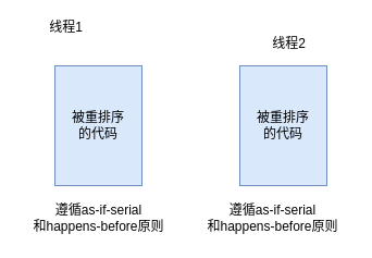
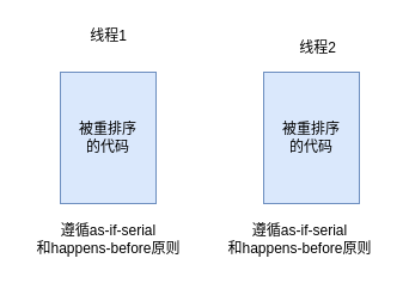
  <mxCell id="0" />
  <mxCell id="1" parent="0" />
  <mxCell id="2" value="被重排序&lt;br&gt;的代码" style="rounded=0;whiteSpace=wrap;html=1;fillColor=#dae8fc;strokeColor=#6c8ebf;" vertex="1" parent="1"><mxGeometry x="50" y="60" width="80" height="110" as="geometry" /></mxCell>
  <mxCell id="3" value="被重排序&lt;br&gt;的代码" style="rounded=0;whiteSpace=wrap;html=1;fillColor=#dae8fc;strokeColor=#6c8ebf;" vertex="1" parent="1"><mxGeometry x="220" y="60" width="80" height="110" as="geometry" /></mxCell>
  <mxCell id="4" value="遵循as-if-serial&lt;br&gt;和happens-before原则" style="text;html=1;align=center;verticalAlign=middle;resizable=0;points=[];autosize=1;strokeColor=none;fillColor=none;" vertex="1" parent="1"><mxGeometry x="20" y="185" width="140" height="30" as="geometry" /></mxCell>
  <mxCell id="5" value="遵循as-if-serial&lt;br&gt;和happens-before原则" style="text;html=1;align=center;verticalAlign=middle;resizable=0;points=[];autosize=1;strokeColor=none;fillColor=none;" vertex="1" parent="1"><mxGeometry x="180" y="185" width="140" height="30" as="geometry" /></mxCell>
- <mxCell id="6" value="线程1" style="text;html=1;align=center;verticalAlign=middle;resizable=0;points=[];autosize=1;strokeColor=none;fillColor=none;" vertex="1" parent="1"><mxGeometry x="35" y="15" width="50" height="20" as="geometry" /></mxCell>
+ <mxCell id="6" value="线程1" style="text;html=1;align=center;verticalAlign=middle;resizable=0;points=[];autosize=1;strokeColor=none;fillColor=none;" vertex="1" parent="1"><mxGeometry x="65" y="20" width="50" height="20" as="geometry" /></mxCell>
  <mxCell id="7" value="线程2" style="text;html=1;align=center;verticalAlign=middle;resizable=0;points=[];autosize=1;strokeColor=none;fillColor=none;" vertex="1" parent="1"><mxGeometry x="240" y="30" width="50" height="20" as="geometry" /></mxCell>
